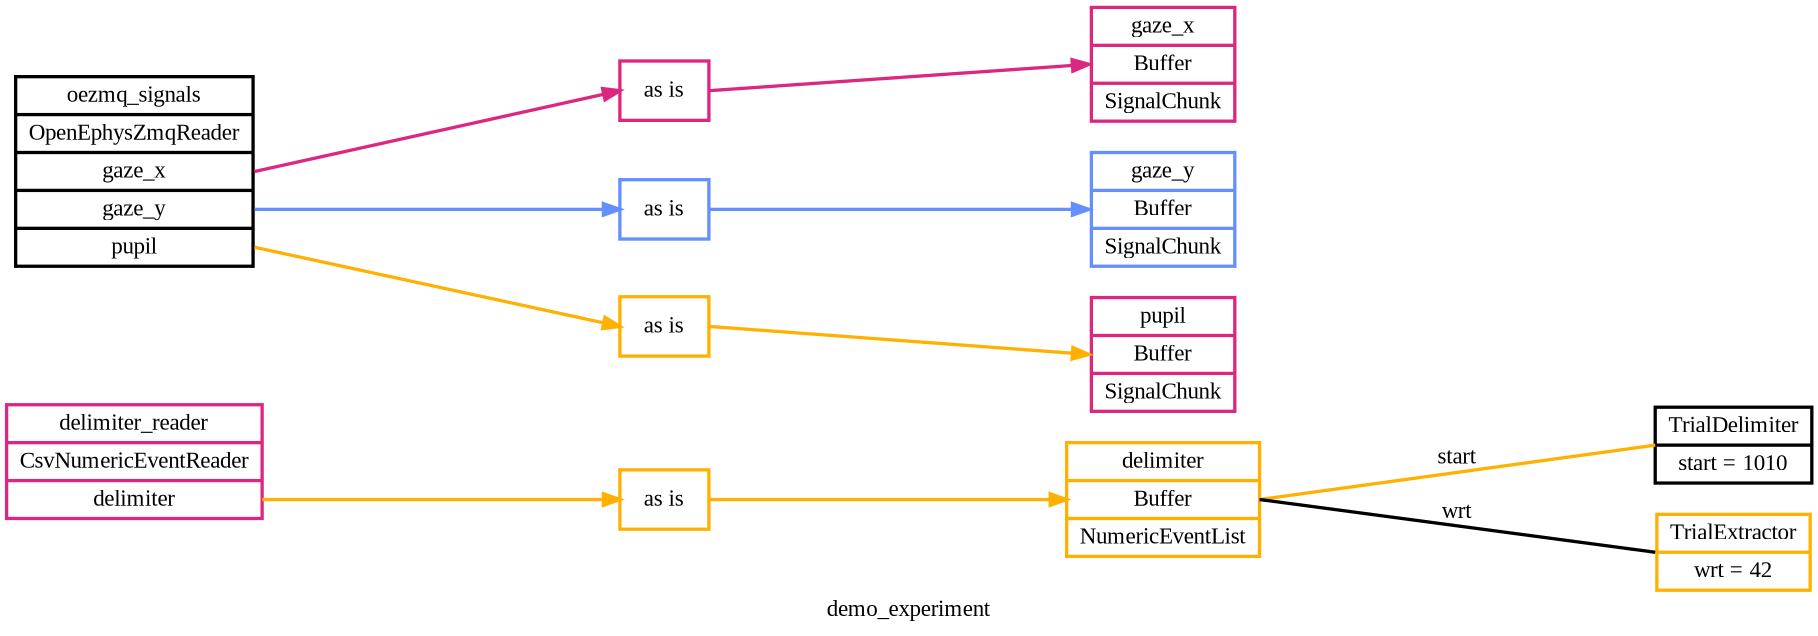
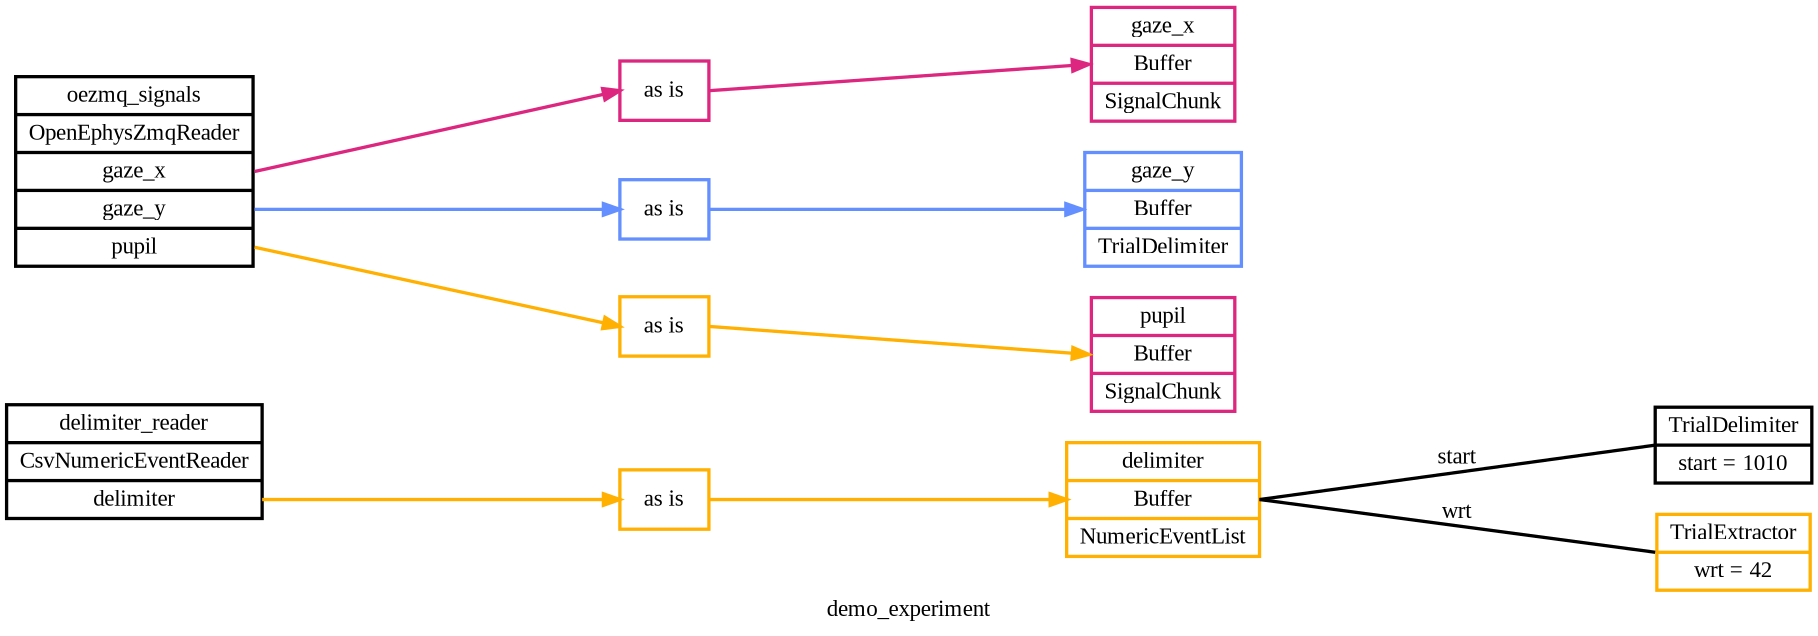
  digraph {
    fontname="Liberation Serif"
    label=demo_experiment
    rankdir=LR
    ranksep=3.0
    splines=false
    node [fontname="Liberation Serif" penwidth=2.0 shape=record color="#FFB000"]
    edge [color="#FFB000" fontname="Liberation Serif" headport=w penwidth=2.0 tailport=e]
-   n1 [label="delimiter_reader|CsvNumericEventReader|<delimiter>delimiter" color="#DC267F"]
+   n1 [label="delimiter_reader|CsvNumericEventReader|<delimiter>delimiter" color=""]
    n2 [label="as is"]
    n3 [label="delimiter|Buffer|NumericEventList"]
    n4 [label="oezmq_signals|OpenEphysZmqReader|<gaze_x>gaze_x|<gaze_y>gaze_y|<pupil>pupil" color=""]
    n5 [color="#DC267F" label="as is"]
    n6 [color="#648FFF" label="as is"]
    n7 [label="as is"]
    n8 [color="#DC267F" label="gaze_x|Buffer|SignalChunk"]
-   n9 [color="#648FFF" label="gaze_y|Buffer|SignalChunk"]
+   n9 [color="#648FFF" label="gaze_y|Buffer|TrialDelimiter"]
    n10 [color="#DC267F" label="pupil|Buffer|SignalChunk"]
    n11 [label="TrialDelimiter|start = 1010" color=""]
    n12 [label="TrialExtractor|wrt = 42"]
    n1 -> n2 [tailport="delimiter:e"]
    n2 -> n3
-   n3 -> n11 [arrowhead=none arrowtail=none label=start]
+   n3 -> n11 [arrowhead=none arrowtail=none label=start color=""]
    n3 -> n12 [arrowhead=none arrowtail=none label=wrt color=""]
    n4 -> n5 [color="#DC267F" tailport="gaze_x:e"]
    n4 -> n6 [color="#648FFF" tailport="gaze_y:e"]
    n4 -> n7 [tailport="pupil:e"]
    n5 -> n8 [color="#DC267F"]
    n6 -> n9 [color="#648FFF"]
    n7 -> n10
  }
